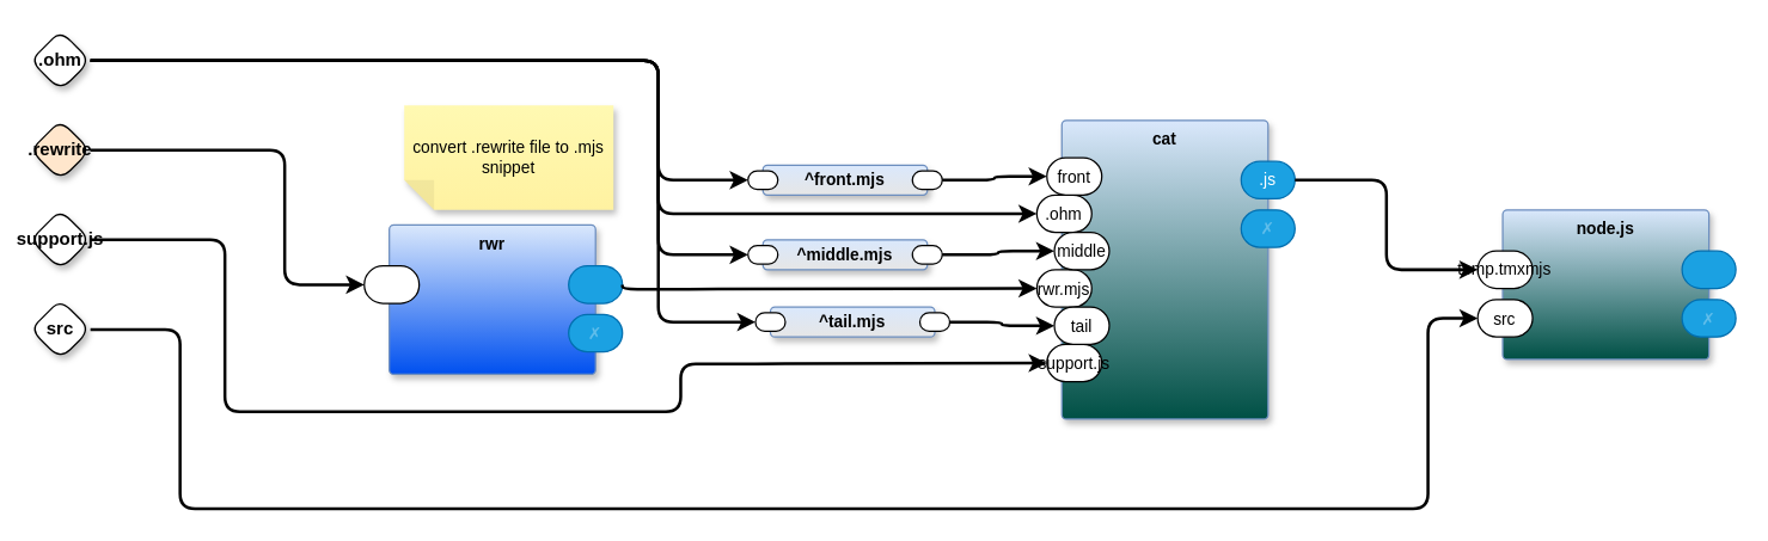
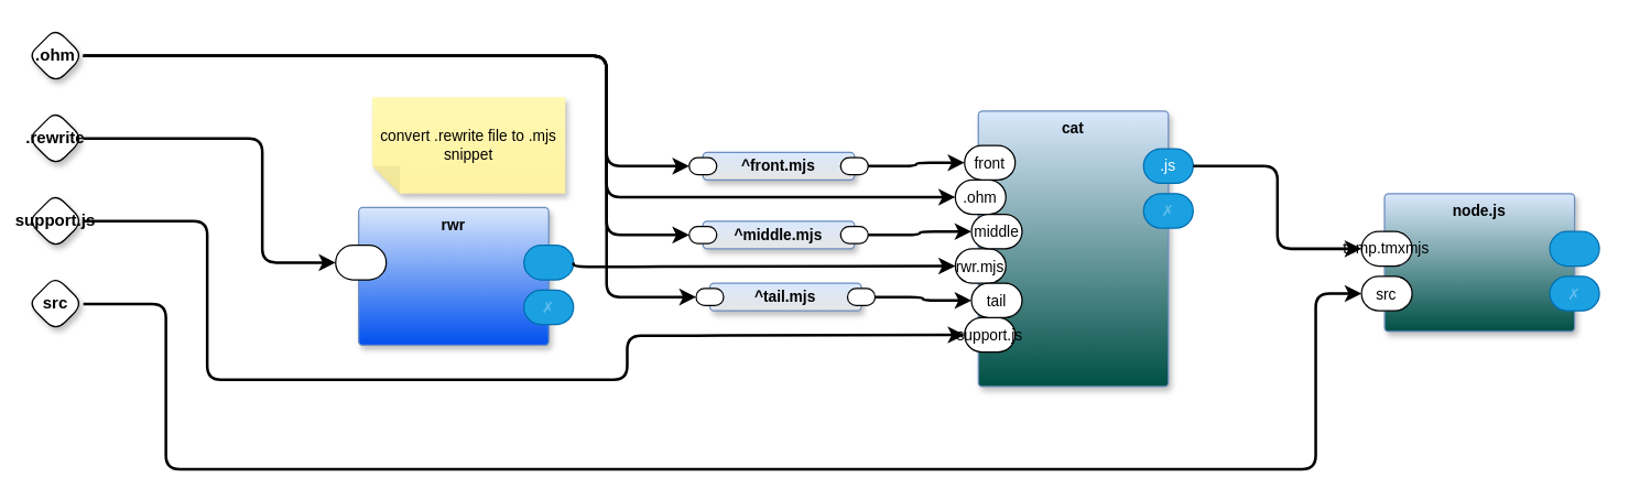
  <mxCell id="0" />
  <mxCell id="1" parent="0" />
  <mxCell id="2" value="rwr" style="rounded=1;whiteSpace=wrap;html=1;container=1;recursiveResize=0;verticalAlign=top;arcSize=6;fontStyle=1;autosize=0;points=[];absoluteArcSize=1;shadow=1;strokeColor=#6c8ebf;fillColor=#dae8fc;fontFamily=Helvetica;fontSize=11;gradientColor=#0050EF;fontColor=default;" vertex="1" parent="1"><mxGeometry x="260" y="150" width="138" height="100" as="geometry"><mxRectangle x="-98" y="-1230" width="99" height="26" as="alternateBounds" /></mxGeometry></mxCell>
  <mxCell id="3" value="" style="rounded=1;whiteSpace=wrap;html=1;sketch=0;points=[[0,0.5,0,0,0],[1,0.5,0,0,0]];arcSize=50;fontFamily=Helvetica;fontSize=11;fontColor=default;" vertex="1" parent="2"><mxGeometry x="-16.75" y="27.5" width="36.75" height="25" as="geometry" /></mxCell>
  <mxCell id="4" value="" style="rounded=1;whiteSpace=wrap;html=1;sketch=0;points=[[0,0.5,0,0,0],[1,0.5,0,0,0]];fillColor=#1ba1e2;fontColor=#ffffff;strokeColor=#006EAF;arcSize=50;fontFamily=Helvetica;fontSize=11;" vertex="1" parent="2"><mxGeometry x="120" y="27.5" width="36" height="25" as="geometry" /></mxCell>
  <mxCell id="5" value="✗" style="rounded=1;whiteSpace=wrap;html=1;sketch=0;points=[[0,0.5,0,0,0],[1,0.5,0,0,0]];fillColor=#1ba1e2;fontColor=#ffffff;strokeColor=#006EAF;arcSize=50;fontFamily=Helvetica;fontSize=11;textOpacity=30;" vertex="1" parent="2"><mxGeometry x="120" y="60" width="36" height="25" as="geometry" /></mxCell>
  <mxCell id="6" value=".ohm" style="rhombus;whiteSpace=wrap;html=1;rounded=1;fontStyle=1;glass=0;sketch=0;fontSize=12;points=[[0,0.5,0,0,0],[0.5,0,0,0,0],[0.5,1,0,0,0],[1,0.5,0,0,0]];shadow=1;fontFamily=Helvetica;fontColor=default;" vertex="1" parent="1"><mxGeometry x="20" y="20" width="40" height="40" as="geometry" /></mxCell>
- <mxCell id="7" value=".rewrite" style="rhombus;whiteSpace=wrap;html=1;rounded=1;fontStyle=1;glass=0;sketch=0;fontSize=12;points=[[0,0.5,0,0,0],[0.5,0,0,0,0],[0.5,1,0,0,0],[1,0.5,0,0,0]];shadow=1;fontFamily=Helvetica;fontColor=default;fillColor=#ffe6cc;" vertex="1" parent="1"><mxGeometry x="20" y="80" width="40" height="40" as="geometry" /></mxCell>
+ <mxCell id="7" value=".rewrite" style="rhombus;whiteSpace=wrap;html=1;rounded=1;fontStyle=1;glass=0;sketch=0;fontSize=12;points=[[0,0.5,0,0,0],[0.5,0,0,0,0],[0.5,1,0,0,0],[1,0.5,0,0,0]];shadow=1;fontFamily=Helvetica;fontColor=default;" vertex="1" parent="1"><mxGeometry x="20" y="80" width="40" height="40" as="geometry" /></mxCell>
  <mxCell id="8" value="support.js" style="rhombus;whiteSpace=wrap;html=1;rounded=1;fontStyle=1;glass=0;sketch=0;fontSize=12;points=[[0,0.5,0,0,0],[0.5,0,0,0,0],[0.5,1,0,0,0],[1,0.5,0,0,0]];shadow=1;fontFamily=Helvetica;fontColor=default;" vertex="1" parent="1"><mxGeometry x="20" y="140" width="40" height="40" as="geometry" /></mxCell>
  <mxCell id="9" value="src" style="rhombus;whiteSpace=wrap;html=1;rounded=1;fontStyle=1;glass=0;sketch=0;fontSize=12;points=[[0,0.5,0,0,0],[0.5,0,0,0,0],[0.5,1,0,0,0],[1,0.5,0,0,0]];shadow=1;fontFamily=Helvetica;fontColor=default;" vertex="1" parent="1"><mxGeometry x="20" y="200" width="40" height="40" as="geometry" /></mxCell>
  <mxCell id="10" style="edgeStyle=orthogonalEdgeStyle;rounded=1;orthogonalLoop=1;jettySize=auto;html=1;exitX=1;exitY=0.5;exitDx=0;exitDy=0;exitPerimeter=0;entryX=0;entryY=0.5;entryDx=0;entryDy=0;entryPerimeter=0;curved=0;strokeWidth=2;" edge="1" parent="1" source="7" target="3"><mxGeometry relative="1" as="geometry"><Array as="points"><mxPoint x="190" y="100" /><mxPoint x="190" y="190" /></Array></mxGeometry></mxCell>
  <mxCell id="11" value="cat" style="rounded=1;whiteSpace=wrap;html=1;container=1;recursiveResize=0;verticalAlign=top;arcSize=6;fontStyle=1;autosize=0;points=[];absoluteArcSize=1;shadow=1;strokeColor=#6c8ebf;fillColor=#dae8fc;fontFamily=Helvetica;fontSize=11;gradientColor=#005045;fontColor=default;" vertex="1" parent="1"><mxGeometry x="710" y="80" width="138" height="200" as="geometry"><mxRectangle x="-98" y="-1230" width="99" height="26" as="alternateBounds" /></mxGeometry></mxCell>
  <mxCell id="12" value=".ohm" style="rounded=1;whiteSpace=wrap;html=1;sketch=0;points=[[0,0.5,0,0,0],[1,0.5,0,0,0]];arcSize=50;fontFamily=Helvetica;fontSize=11;fontColor=default;" vertex="1" parent="11"><mxGeometry x="-16.75" y="50" width="36.75" height="25" as="geometry" /></mxCell>
  <mxCell id="13" value=".js" style="rounded=1;whiteSpace=wrap;html=1;sketch=0;points=[[0,0.5,0,0,0],[1,0.5,0,0,0]];fillColor=#1ba1e2;fontColor=#ffffff;strokeColor=#006EAF;arcSize=50;fontFamily=Helvetica;fontSize=11;" vertex="1" parent="11"><mxGeometry x="120" y="27.5" width="36" height="25" as="geometry" /></mxCell>
  <mxCell id="14" value="✗" style="rounded=1;whiteSpace=wrap;html=1;sketch=0;points=[[0,0.5,0,0,0],[1,0.5,0,0,0]];fillColor=#1ba1e2;fontColor=#ffffff;strokeColor=#006EAF;arcSize=50;fontFamily=Helvetica;fontSize=11;textOpacity=30;" vertex="1" parent="11"><mxGeometry x="120" y="60" width="36" height="25" as="geometry" /></mxCell>
  <mxCell id="15" value="rwr.mjs" style="rounded=1;whiteSpace=wrap;html=1;sketch=0;points=[[0,0.5,0,0,0],[1,0.5,0,0,0]];arcSize=50;fontFamily=Helvetica;fontSize=11;fontColor=default;" vertex="1" parent="11"><mxGeometry x="-16.75" y="100" width="36.75" height="25" as="geometry" /></mxCell>
  <mxCell id="16" value="support.js" style="rounded=1;whiteSpace=wrap;html=1;sketch=0;points=[[0,0.5,0,0,0],[1,0.5,0,0,0]];arcSize=50;fontFamily=Helvetica;fontSize=11;fontColor=default;" vertex="1" parent="11"><mxGeometry x="-10" y="150" width="36.75" height="25" as="geometry" /></mxCell>
  <mxCell id="17" value="front" style="rounded=1;whiteSpace=wrap;html=1;sketch=0;points=[[0,0.5,0,0,0],[1,0.5,0,0,0]];arcSize=50;fontFamily=Helvetica;fontSize=11;fontColor=default;" vertex="1" parent="11"><mxGeometry x="-10" y="25" width="36.75" height="25" as="geometry" /></mxCell>
  <mxCell id="18" value="middle" style="rounded=1;whiteSpace=wrap;html=1;sketch=0;points=[[0,0.5,0,0,0],[1,0.5,0,0,0]];arcSize=50;fontFamily=Helvetica;fontSize=11;fontColor=default;" vertex="1" parent="11"><mxGeometry x="-5" y="75" width="36.75" height="25" as="geometry" /></mxCell>
  <mxCell id="19" value="tail" style="rounded=1;whiteSpace=wrap;html=1;sketch=0;points=[[0,0.5,0,0,0],[1,0.5,0,0,0]];arcSize=50;fontFamily=Helvetica;fontSize=11;fontColor=default;" vertex="1" parent="11"><mxGeometry x="-5" y="125" width="36.75" height="25" as="geometry" /></mxCell>
  <mxCell id="20" style="edgeStyle=orthogonalEdgeStyle;shape=connector;curved=0;rounded=1;orthogonalLoop=1;jettySize=auto;html=1;exitX=1;exitY=0.5;exitDx=0;exitDy=0;exitPerimeter=0;strokeColor=default;strokeWidth=2;align=center;verticalAlign=middle;fontFamily=Helvetica;fontSize=11;fontColor=default;labelBackgroundColor=default;endArrow=classic;entryX=0;entryY=0.5;entryDx=0;entryDy=0;entryPerimeter=0;" edge="1" parent="1" source="6" target="12"><mxGeometry relative="1" as="geometry"><mxPoint x="480" y="115" as="targetPoint" /><Array as="points"><mxPoint x="440" y="40" /><mxPoint x="440" y="143" /></Array></mxGeometry></mxCell>
  <mxCell id="21" style="edgeStyle=orthogonalEdgeStyle;shape=connector;curved=0;rounded=1;orthogonalLoop=1;jettySize=auto;html=1;exitX=1;exitY=0.5;exitDx=0;exitDy=0;exitPerimeter=0;entryX=0;entryY=0.5;entryDx=0;entryDy=0;entryPerimeter=0;strokeColor=default;strokeWidth=2;align=center;verticalAlign=middle;fontFamily=Helvetica;fontSize=11;fontColor=default;labelBackgroundColor=default;endArrow=classic;" edge="1" parent="1" source="4" target="15"><mxGeometry relative="1" as="geometry"><Array as="points"><mxPoint x="416" y="193" /><mxPoint x="470" y="193" /></Array></mxGeometry></mxCell>
  <mxCell id="22" style="edgeStyle=orthogonalEdgeStyle;shape=connector;curved=0;rounded=1;orthogonalLoop=1;jettySize=auto;html=1;exitX=1;exitY=0.5;exitDx=0;exitDy=0;exitPerimeter=0;strokeColor=default;strokeWidth=2;align=center;verticalAlign=middle;fontFamily=Helvetica;fontSize=11;fontColor=default;labelBackgroundColor=default;endArrow=classic;entryX=0;entryY=0.5;entryDx=0;entryDy=0;entryPerimeter=0;" edge="1" parent="1" source="8" target="16"><mxGeometry relative="1" as="geometry"><mxPoint x="455" y="270" as="targetPoint" /><Array as="points"><mxPoint x="150" y="160" /><mxPoint x="150" y="275" /><mxPoint x="455" y="275" /><mxPoint x="455" y="243" /><mxPoint x="515" y="243" /></Array></mxGeometry></mxCell>
  <mxCell id="23" style="edgeStyle=orthogonalEdgeStyle;shape=connector;curved=0;rounded=1;orthogonalLoop=1;jettySize=auto;html=1;exitX=1;exitY=0.5;exitDx=0;exitDy=0;exitPerimeter=0;entryX=0;entryY=0.5;entryDx=0;entryDy=0;entryPerimeter=0;strokeColor=default;strokeWidth=2;align=center;verticalAlign=middle;fontFamily=Helvetica;fontSize=11;fontColor=default;labelBackgroundColor=default;endArrow=classic;" edge="1" parent="1" source="9" target="28"><mxGeometry relative="1" as="geometry"><Array as="points"><mxPoint x="120" y="220" /><mxPoint x="120" y="340" /><mxPoint x="955" y="340" /><mxPoint x="955" y="213" /></Array></mxGeometry></mxCell>
  <mxCell id="24" value="node.js" style="rounded=1;whiteSpace=wrap;html=1;container=1;recursiveResize=0;verticalAlign=top;arcSize=6;fontStyle=1;autosize=0;points=[];absoluteArcSize=1;shadow=1;strokeColor=#6c8ebf;fillColor=#dae8fc;fontFamily=Helvetica;fontSize=11;gradientColor=#005045;fontColor=default;" vertex="1" parent="1"><mxGeometry x="1005" y="140" width="138" height="100" as="geometry"><mxRectangle x="-98" y="-1230" width="99" height="26" as="alternateBounds" /></mxGeometry></mxCell>
  <mxCell id="25" value="temp.tmxmjs" style="rounded=1;whiteSpace=wrap;html=1;sketch=0;points=[[0,0.5,0,0,0],[1,0.5,0,0,0]];arcSize=50;fontFamily=Helvetica;fontSize=11;fontColor=default;" vertex="1" parent="24"><mxGeometry x="-16.75" y="27.5" width="36.75" height="25" as="geometry" /></mxCell>
  <mxCell id="26" value="" style="rounded=1;whiteSpace=wrap;html=1;sketch=0;points=[[0,0.5,0,0,0],[1,0.5,0,0,0]];fillColor=#1ba1e2;fontColor=#ffffff;strokeColor=#006EAF;arcSize=50;fontFamily=Helvetica;fontSize=11;" vertex="1" parent="24"><mxGeometry x="120" y="27.5" width="36" height="25" as="geometry" /></mxCell>
  <mxCell id="27" value="✗" style="rounded=1;whiteSpace=wrap;html=1;sketch=0;points=[[0,0.5,0,0,0],[1,0.5,0,0,0]];fillColor=#1ba1e2;fontColor=#ffffff;strokeColor=#006EAF;arcSize=50;fontFamily=Helvetica;fontSize=11;textOpacity=30;" vertex="1" parent="24"><mxGeometry x="120" y="60" width="36" height="25" as="geometry" /></mxCell>
  <mxCell id="28" value="src" style="rounded=1;whiteSpace=wrap;html=1;sketch=0;points=[[0,0.5,0,0,0],[1,0.5,0,0,0]];arcSize=50;fontFamily=Helvetica;fontSize=11;fontColor=default;" vertex="1" parent="24"><mxGeometry x="-16.75" y="60" width="36.75" height="25" as="geometry" /></mxCell>
  <mxCell id="29" style="edgeStyle=orthogonalEdgeStyle;shape=connector;curved=0;rounded=1;orthogonalLoop=1;jettySize=auto;html=1;exitX=1;exitY=0.5;exitDx=0;exitDy=0;exitPerimeter=0;entryX=0;entryY=0.5;entryDx=0;entryDy=0;entryPerimeter=0;strokeColor=default;strokeWidth=2;align=center;verticalAlign=middle;fontFamily=Helvetica;fontSize=11;fontColor=default;labelBackgroundColor=default;endArrow=classic;" edge="1" parent="1" source="13" target="25"><mxGeometry relative="1" as="geometry" /></mxCell>
  <mxCell id="30" value="^front.mjs" style="rounded=1;whiteSpace=wrap;html=1;container=1;recursiveResize=0;verticalAlign=middle;arcSize=6;fontStyle=1;autosize=0;points=[];absoluteArcSize=1;shadow=1;strokeColor=#6c8ebf;fillColor=#dae8fc;fontFamily=Helvetica;fontSize=11;gradientColor=#E6E6E6;fontColor=default;labelBackgroundColor=none;" vertex="1" parent="1"><mxGeometry x="510" y="110" width="110" height="20" as="geometry"><mxRectangle x="-98" y="-1230" width="99" height="26" as="alternateBounds" /></mxGeometry></mxCell>
  <mxCell id="31" value="" style="rounded=1;whiteSpace=wrap;html=1;sketch=0;points=[[0,0.5,0,0,0],[1,0.5,0,0,0]];arcSize=50;fontFamily=Helvetica;fontSize=11;fontColor=default;labelBackgroundColor=default;" vertex="1" parent="30"><mxGeometry x="100" y="3.75" width="20" height="12.5" as="geometry" /></mxCell>
  <mxCell id="32" value="" style="rounded=1;whiteSpace=wrap;html=1;sketch=0;points=[[0,0.5,0,0,0],[1,0.5,0,0,0]];arcSize=50;fontFamily=Helvetica;fontSize=11;fontColor=default;labelBackgroundColor=default;" vertex="1" parent="30"><mxGeometry x="-10" y="3.75" width="20" height="12.5" as="geometry" /></mxCell>
  <mxCell id="33" value="^middle.mjs" style="rounded=1;whiteSpace=wrap;html=1;container=1;recursiveResize=0;verticalAlign=middle;arcSize=6;fontStyle=1;autosize=0;points=[];absoluteArcSize=1;shadow=1;strokeColor=#6c8ebf;fillColor=#dae8fc;fontFamily=Helvetica;fontSize=11;gradientColor=#E6E6E6;fontColor=default;labelBackgroundColor=none;" vertex="1" parent="1"><mxGeometry x="510" y="160" width="110" height="20" as="geometry"><mxRectangle x="-98" y="-1230" width="99" height="26" as="alternateBounds" /></mxGeometry></mxCell>
  <mxCell id="34" value="" style="rounded=1;whiteSpace=wrap;html=1;sketch=0;points=[[0,0.5,0,0,0],[1,0.5,0,0,0]];arcSize=50;fontFamily=Helvetica;fontSize=11;fontColor=default;labelBackgroundColor=default;" vertex="1" parent="33"><mxGeometry x="100" y="3.75" width="20" height="12.5" as="geometry" /></mxCell>
  <mxCell id="35" value="" style="rounded=1;whiteSpace=wrap;html=1;sketch=0;points=[[0,0.5,0,0,0],[1,0.5,0,0,0]];arcSize=50;fontFamily=Helvetica;fontSize=11;fontColor=default;labelBackgroundColor=default;" vertex="1" parent="33"><mxGeometry x="-10" y="3.75" width="20" height="12.5" as="geometry" /></mxCell>
  <mxCell id="36" value="^tail.mjs" style="rounded=1;whiteSpace=wrap;html=1;container=1;recursiveResize=0;verticalAlign=middle;arcSize=6;fontStyle=1;autosize=0;points=[];absoluteArcSize=1;shadow=1;strokeColor=#6c8ebf;fillColor=#dae8fc;fontFamily=Helvetica;fontSize=11;gradientColor=#E6E6E6;fontColor=default;labelBackgroundColor=none;" vertex="1" parent="1"><mxGeometry x="515" y="205" width="110" height="20" as="geometry"><mxRectangle x="-98" y="-1230" width="99" height="26" as="alternateBounds" /></mxGeometry></mxCell>
  <mxCell id="37" value="" style="rounded=1;whiteSpace=wrap;html=1;sketch=0;points=[[0,0.5,0,0,0],[1,0.5,0,0,0]];arcSize=50;fontFamily=Helvetica;fontSize=11;fontColor=default;labelBackgroundColor=default;" vertex="1" parent="36"><mxGeometry x="100" y="3.75" width="20" height="12.5" as="geometry" /></mxCell>
  <mxCell id="38" value="" style="rounded=1;whiteSpace=wrap;html=1;sketch=0;points=[[0,0.5,0,0,0],[1,0.5,0,0,0]];arcSize=50;fontFamily=Helvetica;fontSize=11;fontColor=default;labelBackgroundColor=default;" vertex="1" parent="36"><mxGeometry x="-10" y="3.75" width="20" height="12.5" as="geometry" /></mxCell>
  <mxCell id="39" style="edgeStyle=orthogonalEdgeStyle;shape=connector;curved=0;rounded=1;orthogonalLoop=1;jettySize=auto;html=1;exitX=1;exitY=0.5;exitDx=0;exitDy=0;exitPerimeter=0;entryX=0;entryY=0.5;entryDx=0;entryDy=0;entryPerimeter=0;strokeColor=default;strokeWidth=2;align=center;verticalAlign=middle;fontFamily=Helvetica;fontSize=11;fontColor=default;labelBackgroundColor=default;endArrow=classic;" edge="1" parent="1" source="31" target="17"><mxGeometry relative="1" as="geometry" /></mxCell>
  <mxCell id="40" style="edgeStyle=orthogonalEdgeStyle;shape=connector;curved=0;rounded=1;orthogonalLoop=1;jettySize=auto;html=1;exitX=1;exitY=0.5;exitDx=0;exitDy=0;exitPerimeter=0;entryX=0;entryY=0.5;entryDx=0;entryDy=0;entryPerimeter=0;strokeColor=default;strokeWidth=2;align=center;verticalAlign=middle;fontFamily=Helvetica;fontSize=11;fontColor=default;labelBackgroundColor=default;endArrow=classic;" edge="1" parent="1" source="34" target="18"><mxGeometry relative="1" as="geometry" /></mxCell>
  <mxCell id="41" style="edgeStyle=orthogonalEdgeStyle;shape=connector;curved=0;rounded=1;orthogonalLoop=1;jettySize=auto;html=1;exitX=1;exitY=0.5;exitDx=0;exitDy=0;exitPerimeter=0;entryX=0;entryY=0.5;entryDx=0;entryDy=0;entryPerimeter=0;strokeColor=default;strokeWidth=2;align=center;verticalAlign=middle;fontFamily=Helvetica;fontSize=11;fontColor=default;labelBackgroundColor=default;endArrow=classic;" edge="1" parent="1" source="37" target="19"><mxGeometry relative="1" as="geometry" /></mxCell>
  <mxCell id="42" style="edgeStyle=orthogonalEdgeStyle;shape=connector;curved=0;rounded=1;orthogonalLoop=1;jettySize=auto;html=1;exitX=1;exitY=0.5;exitDx=0;exitDy=0;exitPerimeter=0;entryX=0;entryY=0.5;entryDx=0;entryDy=0;entryPerimeter=0;strokeColor=default;strokeWidth=2;align=center;verticalAlign=middle;fontFamily=Helvetica;fontSize=11;fontColor=default;labelBackgroundColor=default;endArrow=classic;" edge="1" parent="1" source="6" target="32"><mxGeometry relative="1" as="geometry"><Array as="points"><mxPoint x="440" y="40" /><mxPoint x="440" y="120" /></Array></mxGeometry></mxCell>
  <mxCell id="43" style="edgeStyle=orthogonalEdgeStyle;shape=connector;curved=0;rounded=1;orthogonalLoop=1;jettySize=auto;html=1;exitX=1;exitY=0.5;exitDx=0;exitDy=0;exitPerimeter=0;entryX=0;entryY=0.5;entryDx=0;entryDy=0;entryPerimeter=0;strokeColor=default;strokeWidth=2;align=center;verticalAlign=middle;fontFamily=Helvetica;fontSize=11;fontColor=default;labelBackgroundColor=default;endArrow=classic;" edge="1" parent="1" source="6" target="35"><mxGeometry relative="1" as="geometry"><Array as="points"><mxPoint x="440" y="40" /><mxPoint x="440" y="170" /></Array></mxGeometry></mxCell>
  <mxCell id="44" style="edgeStyle=orthogonalEdgeStyle;shape=connector;curved=0;rounded=1;orthogonalLoop=1;jettySize=auto;html=1;exitX=1;exitY=0.5;exitDx=0;exitDy=0;exitPerimeter=0;entryX=0;entryY=0.5;entryDx=0;entryDy=0;entryPerimeter=0;strokeColor=default;strokeWidth=2;align=center;verticalAlign=middle;fontFamily=Helvetica;fontSize=11;fontColor=default;labelBackgroundColor=default;endArrow=classic;" edge="1" parent="1" source="6" target="38"><mxGeometry relative="1" as="geometry"><Array as="points"><mxPoint x="440" y="40" /><mxPoint x="440" y="215" /></Array></mxGeometry></mxCell>
  <mxCell id="45" value="convert .rewrite file to .mjs snippet" style="shape=note;whiteSpace=wrap;html=1;backgroundOutline=1;fontColor=#000000;darkOpacity=0.05;fillColor=#FFF9B2;strokeColor=none;fillStyle=solid;direction=west;gradientDirection=north;gradientColor=#FFF2A1;shadow=1;size=20;pointerEvents=1;fontFamily=Helvetica;fontSize=11;labelBackgroundColor=none;" vertex="1" parent="1"><mxGeometry x="270" y="70" width="140" height="70" as="geometry" /></mxCell>
